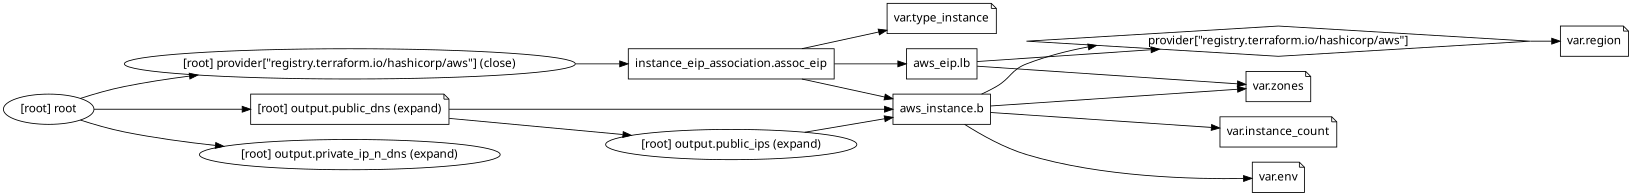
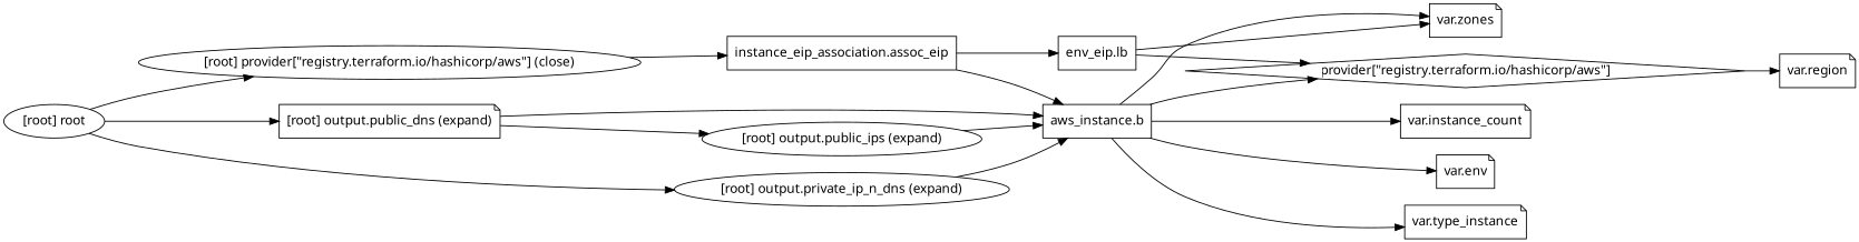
  digraph {
    compound=true
    fontname="Noto Sans"
    newrank=true
    rankdir=LR
    node [fontname="Noto Sans" shape=note]
    edge [fontname="Noto Sans"]
-   n1 [label="aws_eip.lb" shape=box]
+   n1 [label="env_eip.lb" shape=box]
    n2 [label="provider[\"registry.terraform.io/hashicorp/aws\"]" shape=diamond]
    n3 [label="var.instance_count"]
    n4 [label="instance_eip_association.assoc_eip" shape=box]
    n5 [label="aws_instance.b" shape=box]
    n6 [label="var.env"]
    n7 [label="var.type_instance"]
    n8 [label="var.zones"]
    n9 [label="var.region"]
    "[root] output.private_ip_n_dns (expand)" [shape=""]
    "[root] output.public_dns (expand)"
    "[root] output.public_ips (expand)" [shape=""]
    "[root] provider[\"registry.terraform.io/hashicorp/aws\"] (close)" [shape=""]
    "[root] root" [shape=""]
    subgraph sub_1 {
      n1
      n2
      n3
      n4
      n5
      n6
      n7
      n8
      n9
      "[root] output.private_ip_n_dns (expand)"
      "[root] output.public_dns (expand)"
      "[root] output.public_ips (expand)"
      "[root] provider[\"registry.terraform.io/hashicorp/aws\"] (close)"
      "[root] root"
    }
    n1 -> n2
    n1 -> n8
    n2 -> n9
    n4 -> n1
    n4 -> n5
    n5 -> n2
    n5 -> n3
    n5 -> n6
-   n4 -> n7
+   n5 -> n7
    n5 -> n8
+   "[root] output.private_ip_n_dns (expand)" -> n5
    "[root] output.public_dns (expand)" -> n5
    "[root] output.public_dns (expand)" -> "[root] output.public_ips (expand)"
    "[root] output.public_ips (expand)" -> n5
    "[root] provider[\"registry.terraform.io/hashicorp/aws\"] (close)" -> n4
    "[root] root" -> "[root] output.private_ip_n_dns (expand)"
    "[root] root" -> "[root] output.public_dns (expand)"
    "[root] root" -> "[root] provider[\"registry.terraform.io/hashicorp/aws\"] (close)"
  }
